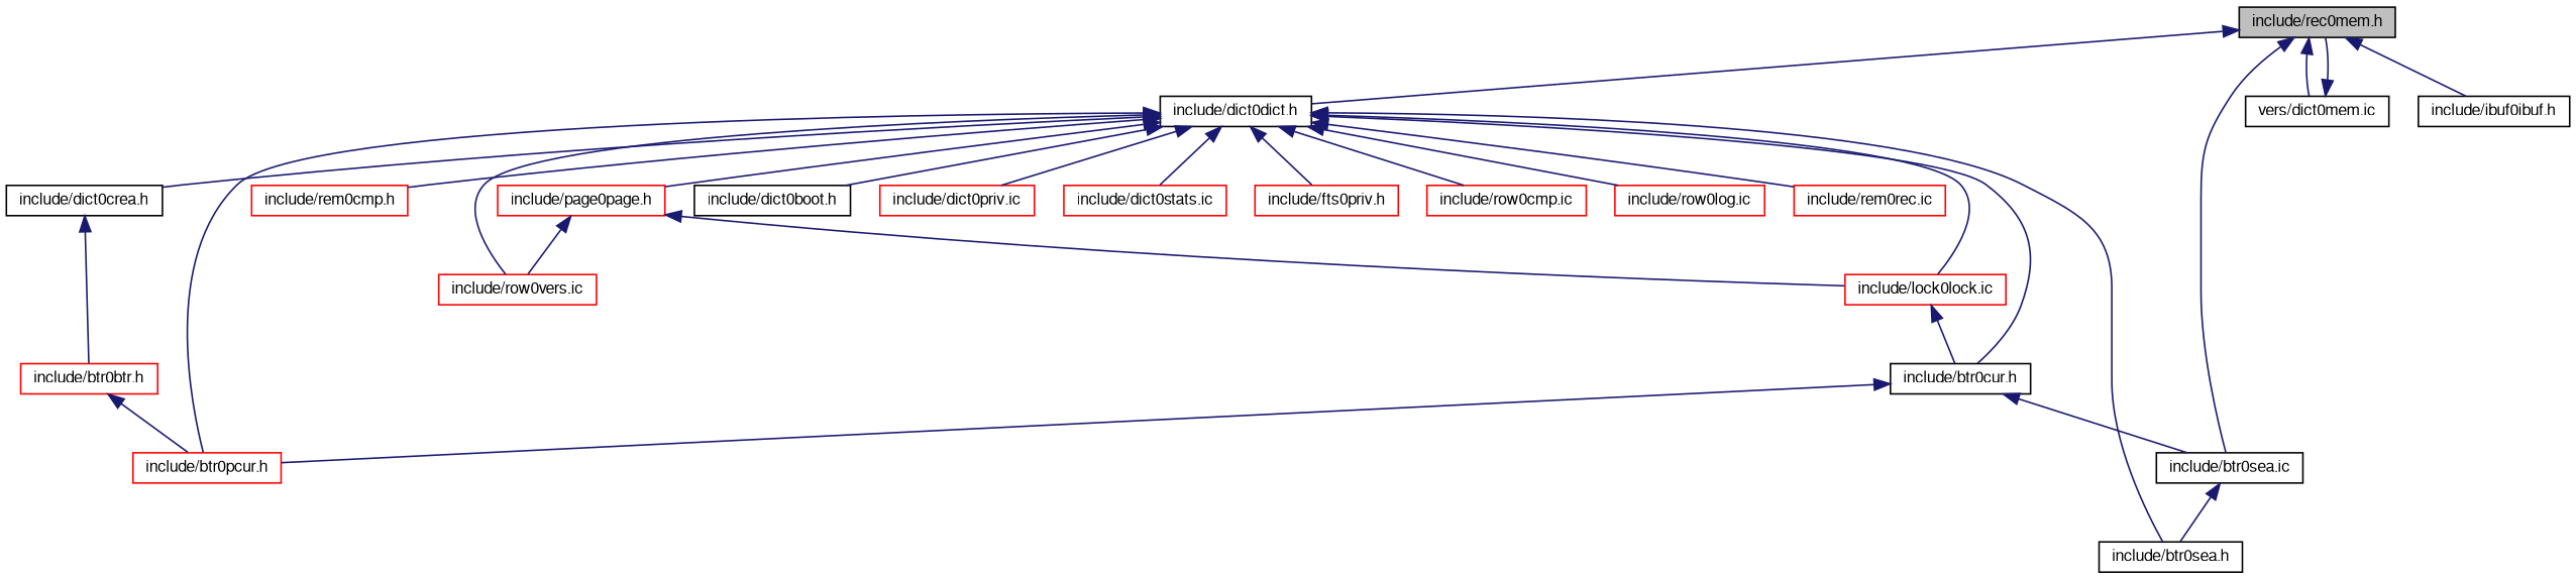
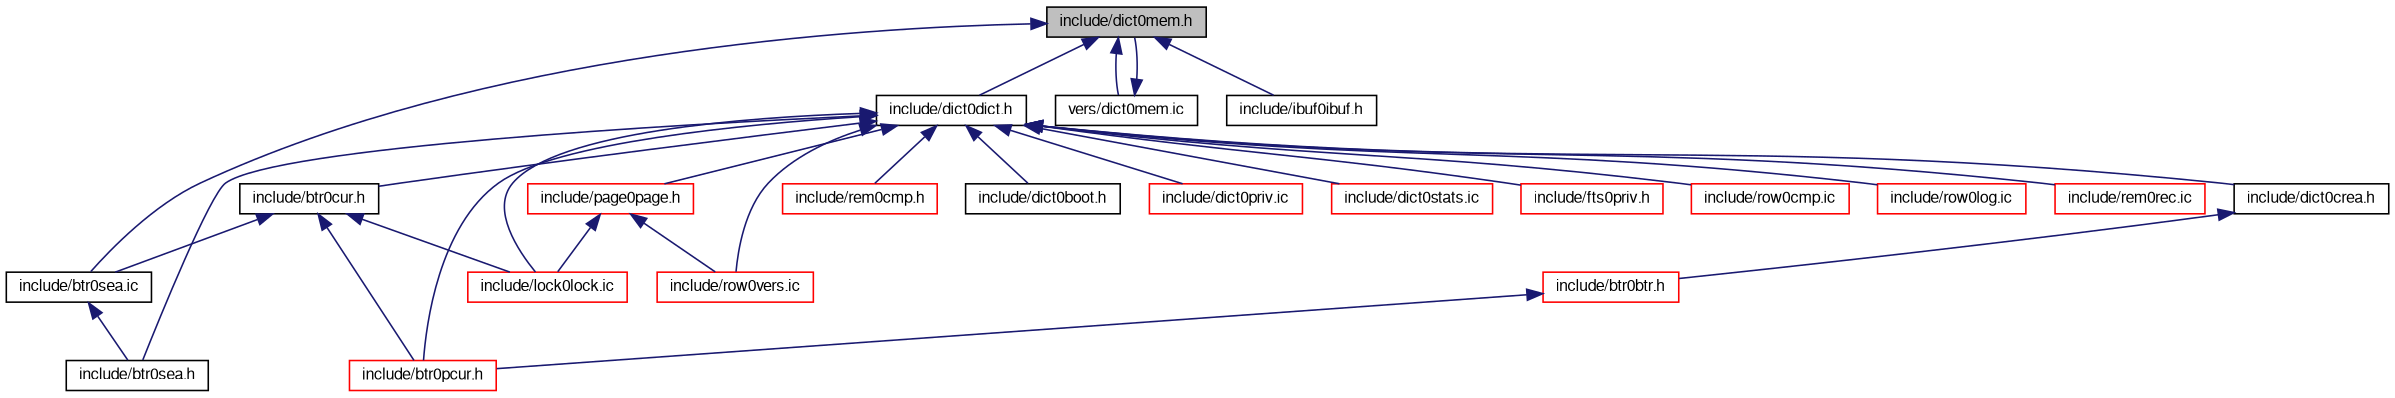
  digraph {
    node [color=red fontname=FreeSans fontsize=10 shape=record]
    edge [color=midnightblue dir=back fontname=FreeSans fontsize=10 labelfontname=FreeSans labelfontsize=10 style=solid]
-   n1 [color=black fillcolor=grey75 fontcolor=black height=0.2 label="include/rec0mem.h" style=filled width=0.4]
+   n1 [color=black fillcolor=grey75 fontcolor=black height=0.2 label="include/dict0mem.h" style=filled width=0.4]
    n2 [color=black height=0.2 label="include/dict0dict.h" width=0.4]
    n3 [color=black height=0.2 label="include/btr0sea.ic" width=0.4]
    n4 [color=black height=0.2 label="vers/dict0mem.ic" width=0.4]
    n5 [color=black height=0.2 label="include/ibuf0ibuf.h" width=0.4]
    n6 [height=0.2 label="include/rem0rec.ic" width=0.4]
    n7 [height=0.2 label="include/btr0pcur.h" width=0.4]
    n8 [height=0.2 label="include/page0page.h" width=0.4]
    n9 [height=0.2 label="include/lock0lock.ic" width=0.4]
    n10 [height=0.2 label="include/row0vers.ic" width=0.4]
    n11 [height=0.2 label="include/rem0cmp.h" width=0.4]
    n12 [color=black height=0.2 label="include/btr0cur.h" width=0.4]
    n13 [color=black height=0.2 label="include/btr0sea.h" width=0.4]
    n14 [color=black height=0.2 label="include/dict0boot.h" width=0.4]
    n15 [color=black height=0.2 label="include/dict0crea.h" width=0.4]
    n16 [height=0.2 label="include/dict0priv.ic" width=0.4]
    n17 [height=0.2 label="include/dict0stats.ic" width=0.4]
    n18 [height=0.2 label="include/fts0priv.h" width=0.4]
    n19 [height=0.2 label="include/row0cmp.ic" width=0.4]
    n20 [height=0.2 label="include/row0log.ic" width=0.4]
    n21 [height=0.2 label="include/btr0btr.h" width=0.4]
    n1 -> n2
    n1 -> n3
    n1 -> n4
    n1 -> n5
    n2 -> n6
    n2 -> n7
    n2 -> n8
    n2 -> n9
    n2 -> n10
    n2 -> n11
    n2 -> n12
    n2 -> n13
    n2 -> n14
    n2 -> n15
    n2 -> n16
    n2 -> n17
    n2 -> n18
    n2 -> n19
    n2 -> n20
    n3 -> n13
    n4 -> n1
    n8 -> n9
    n8 -> n10
    n12 -> n3
    n12 -> n7
-   n9 -> n12
+   n12 -> n9
    n15 -> n21
    n21 -> n7
  }
